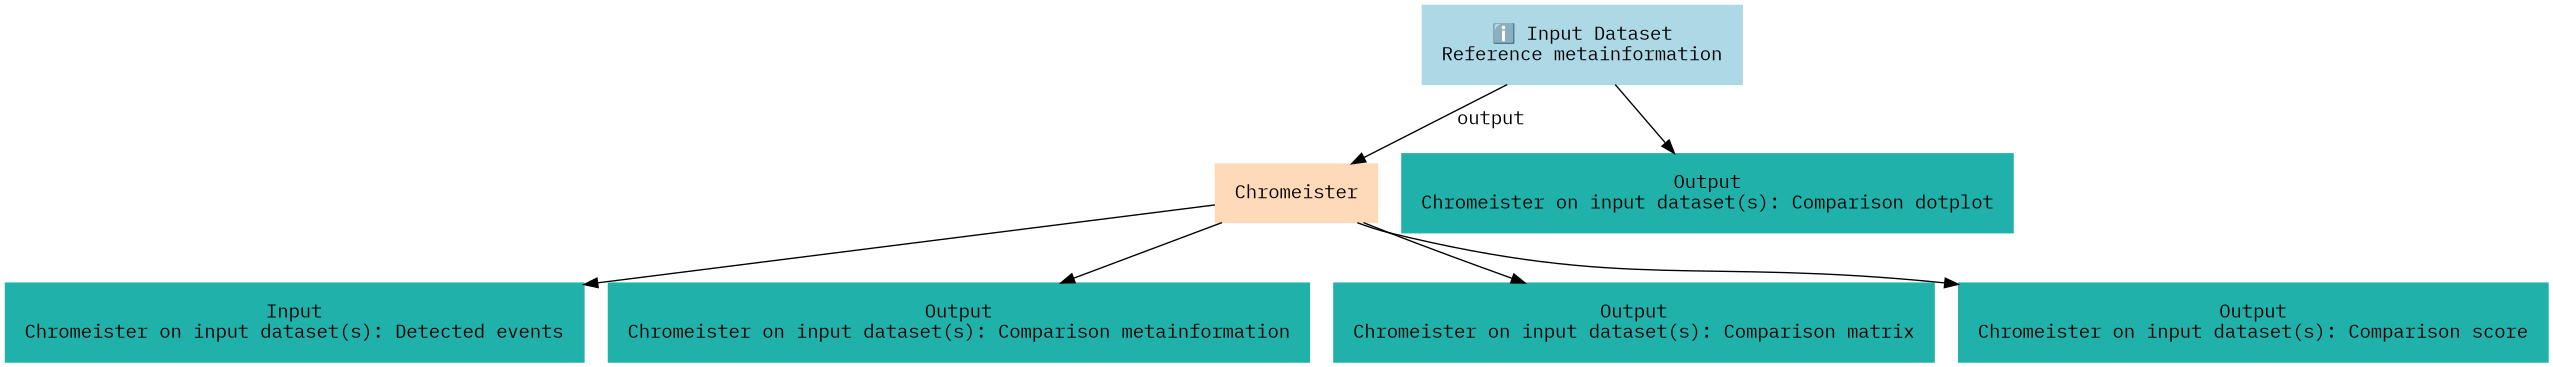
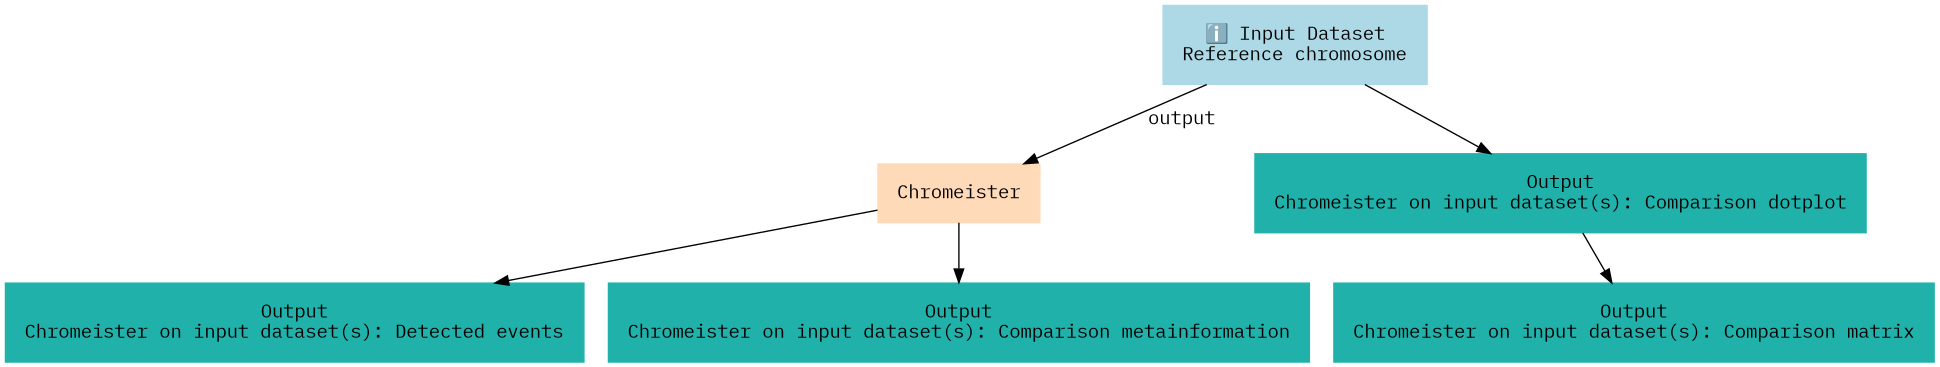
  digraph {
    fontname="IBM Plex Mono"
    node [color=lightseagreen fontname="IBM Plex Mono" margin="0.2,0.2" shape=box style=filled]
    edge [fontname="IBM Plex Mono"]
    n1 [color=peachpuff label=Chromeister]
-   n2 [label="Input\nChromeister on input dataset(s): Detected events"]
+   n2 [label="Output\nChromeister on input dataset(s): Detected events"]
    n3 [label="Output\nChromeister on input dataset(s): Comparison metainformation"]
    n4 [label="Output\nChromeister on input dataset(s): Comparison matrix"]
-   n5 [label="Output\nChromeister on input dataset(s): Comparison score"]
-   n6 [color=lightblue label="ℹ️ Input Dataset\nReference metainformation"]
+   n6 [color=lightblue label="ℹ️ Input Dataset\nReference chromosome"]
    n7 [label="Output\nChromeister on input dataset(s): Comparison dotplot"]
    n1 -> n2
    n1 -> n3
-   n1 -> n4
-   n1 -> n5
+   n7 -> n4
    n6 -> n1 [label=output]
    n6 -> n7
  }
